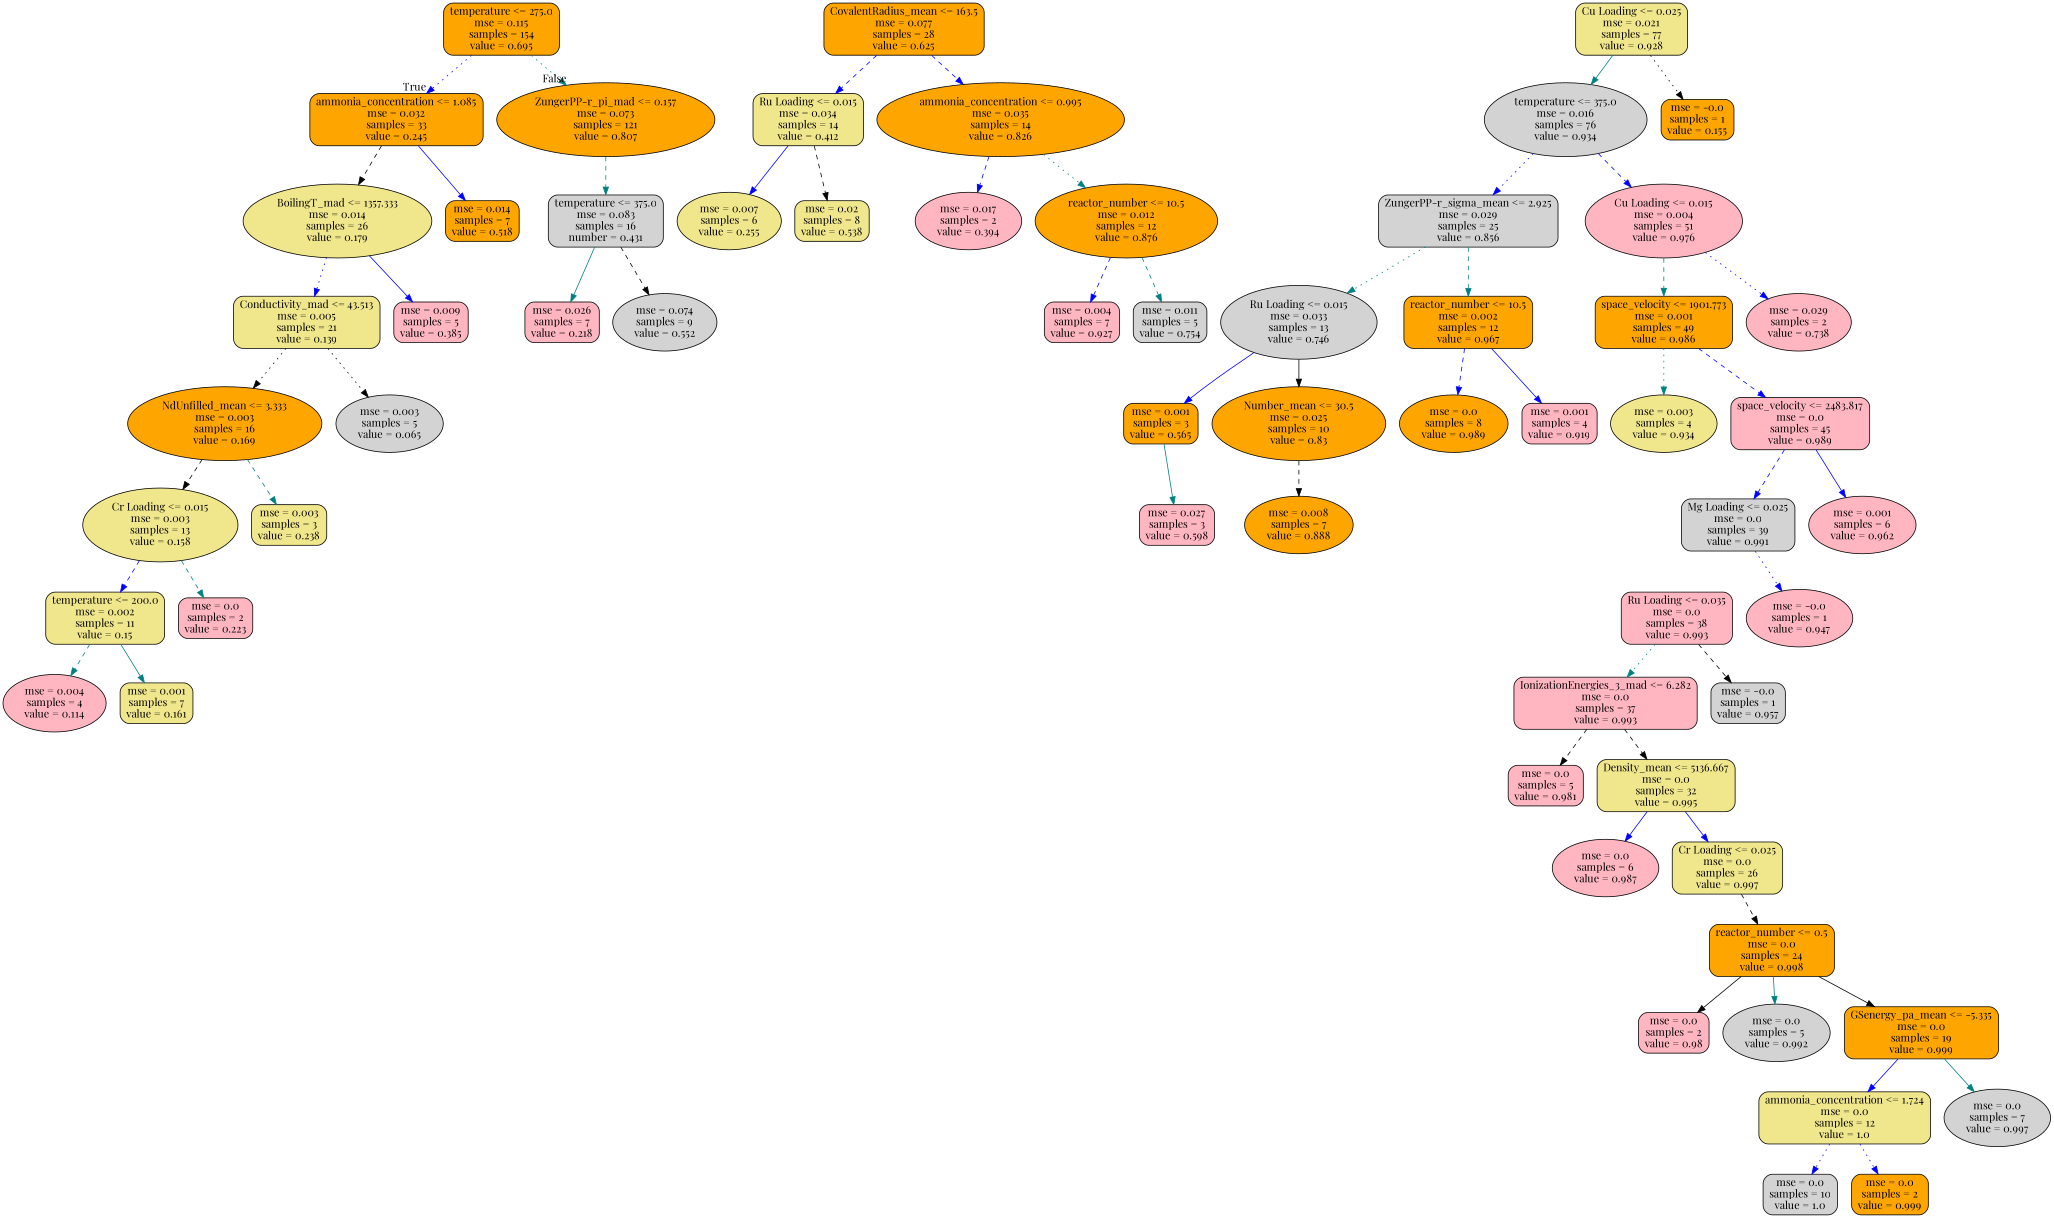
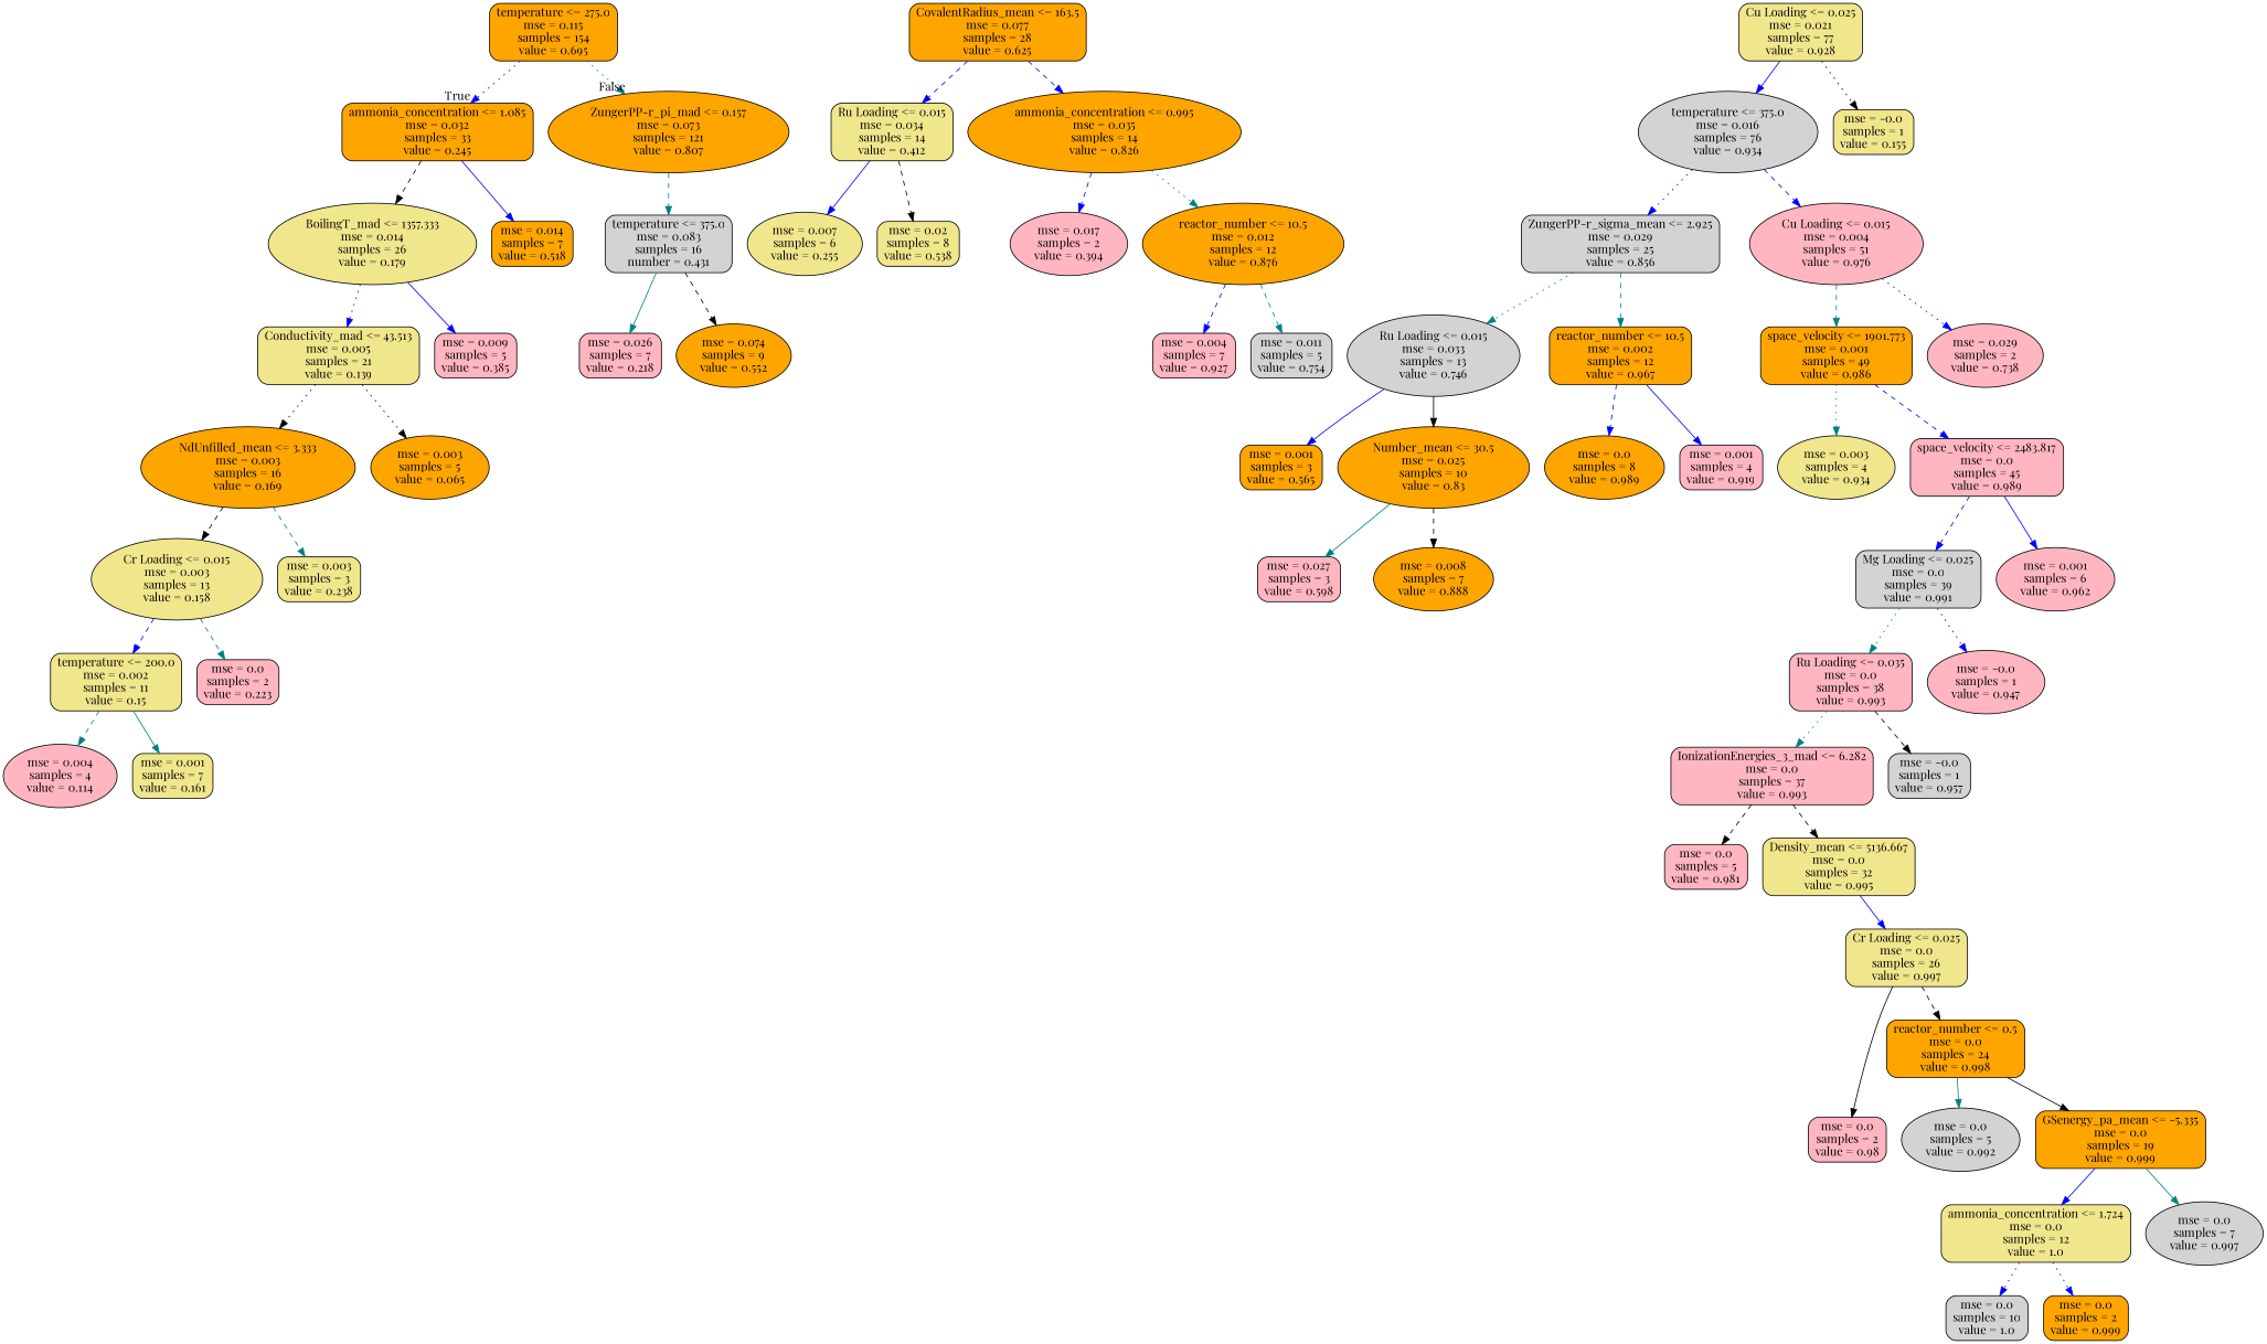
  digraph {
    fontname="Playfair Display"
    node [color=black fillcolor=lightpink fontname="Playfair Display" shape=box style="filled, rounded"]
    edge [color=blue fontname="Playfair Display" style=dashed]
    n1 [fillcolor=orange label="temperature <= 275.0\nmse = 0.115\nsamples = 154\nvalue = 0.695"]
    n2 [fillcolor=orange label="ammonia_concentration <= 1.085\nmse = 0.032\nsamples = 33\nvalue = 0.245"]
    n3 [fillcolor=orange label="ZungerPP-r_pi_mad <= 0.157\nmse = 0.073\nsamples = 121\nvalue = 0.807" shape=ellipse]
    n4 [fillcolor=khaki label="BoilingT_mad <= 1357.333\nmse = 0.014\nsamples = 26\nvalue = 0.179" shape=ellipse]
    n5 [fillcolor=orange label="mse = 0.014\nsamples = 7\nvalue = 0.518"]
    n6 [fillcolor=lightgrey label="temperature <= 375.0\nmse = 0.083\nsamples = 16\nnumber = 0.431"]
    n7 [fillcolor=khaki label="Conductivity_mad <= 43.513\nmse = 0.005\nsamples = 21\nvalue = 0.139"]
    n8 [label="mse = 0.009\nsamples = 5\nvalue = 0.385"]
    n9 [fillcolor=orange label="NdUnfilled_mean <= 3.333\nmse = 0.003\nsamples = 16\nvalue = 0.169" shape=ellipse]
-   n10 [fillcolor=lightgrey label="mse = 0.003\nsamples = 5\nvalue = 0.065" shape=ellipse]
+   n10 [fillcolor=orange label="mse = 0.003\nsamples = 5\nvalue = 0.065" shape=ellipse]
    n11 [fillcolor=khaki label="Cr Loading <= 0.015\nmse = 0.003\nsamples = 13\nvalue = 0.158" shape=ellipse]
    n12 [fillcolor=khaki label="mse = 0.003\nsamples = 3\nvalue = 0.238"]
    n13 [fillcolor=khaki label="temperature <= 200.0\nmse = 0.002\nsamples = 11\nvalue = 0.15"]
    n14 [label="mse = 0.0\nsamples = 2\nvalue = 0.223"]
    n15 [label="mse = 0.004\nsamples = 4\nvalue = 0.114" shape=ellipse]
    n16 [fillcolor=khaki label="mse = 0.001\nsamples = 7\nvalue = 0.161"]
    n17 [label="mse = 0.026\nsamples = 7\nvalue = 0.218"]
-   n18 [fillcolor=lightgrey label="mse = 0.074\nsamples = 9\nvalue = 0.552" shape=ellipse]
+   n18 [fillcolor=orange label="mse = 0.074\nsamples = 9\nvalue = 0.552" shape=ellipse]
    n19 [fillcolor=orange label="CovalentRadius_mean <= 163.5\nmse = 0.077\nsamples = 28\nvalue = 0.625"]
    n20 [fillcolor=khaki label="Ru Loading <= 0.015\nmse = 0.034\nsamples = 14\nvalue = 0.412"]
    n21 [fillcolor=orange label="ammonia_concentration <= 0.995\nmse = 0.035\nsamples = 14\nvalue = 0.826" shape=ellipse]
    n22 [fillcolor=khaki label="Cu Loading <= 0.025\nmse = 0.021\nsamples = 77\nvalue = 0.928"]
    n23 [fillcolor=lightgrey label="temperature <= 375.0\nmse = 0.016\nsamples = 76\nvalue = 0.934" shape=ellipse]
-   n24 [fillcolor=orange label="mse = -0.0\nsamples = 1\nvalue = 0.155"]
+   n24 [fillcolor=khaki label="mse = -0.0\nsamples = 1\nvalue = 0.155"]
    n25 [fillcolor=khaki label="mse = 0.007\nsamples = 6\nvalue = 0.255" shape=ellipse]
    n26 [fillcolor=khaki label="mse = 0.02\nsamples = 8\nvalue = 0.538"]
    n27 [label="mse = 0.017\nsamples = 2\nvalue = 0.394" shape=ellipse]
    n28 [fillcolor=orange label="reactor_number <= 10.5\nmse = 0.012\nsamples = 12\nvalue = 0.876" shape=ellipse]
    n29 [label="mse = 0.004\nsamples = 7\nvalue = 0.927"]
    n30 [fillcolor=lightgrey label="mse = 0.011\nsamples = 5\nvalue = 0.754"]
    n31 [fillcolor=lightgrey label="ZungerPP-r_sigma_mean <= 2.925\nmse = 0.029\nsamples = 25\nvalue = 0.856"]
    n32 [label="Cu Loading <= 0.015\nmse = 0.004\nsamples = 51\nvalue = 0.976" shape=ellipse]
    n33 [fillcolor=lightgrey label="Ru Loading <= 0.015\nmse = 0.033\nsamples = 13\nvalue = 0.746" shape=ellipse]
    n34 [fillcolor=orange label="reactor_number <= 10.5\nmse = 0.002\nsamples = 12\nvalue = 0.967"]
    n35 [fillcolor=orange label="space_velocity <= 1901.773\nmse = 0.001\nsamples = 49\nvalue = 0.986"]
    n36 [label="mse = 0.029\nsamples = 2\nvalue = 0.738" shape=ellipse]
    n37 [fillcolor=orange label="mse = 0.001\nsamples = 3\nvalue = 0.565"]
    n38 [fillcolor=orange label="Number_mean <= 30.5\nmse = 0.025\nsamples = 10\nvalue = 0.83" shape=ellipse]
    n39 [fillcolor=orange label="mse = 0.0\nsamples = 8\nvalue = 0.989" shape=ellipse]
    n40 [label="mse = 0.001\nsamples = 4\nvalue = 0.919"]
    n41 [fillcolor=orange label="mse = 0.008\nsamples = 7\nvalue = 0.888" shape=ellipse]
    n42 [label="mse = 0.027\nsamples = 3\nvalue = 0.598"]
    n43 [fillcolor=khaki label="mse = 0.003\nsamples = 4\nvalue = 0.934" shape=ellipse]
    n44 [label="space_velocity <= 2483.817\nmse = 0.0\nsamples = 45\nvalue = 0.989"]
    n45 [fillcolor=lightgrey label="Mg Loading <= 0.025\nmse = 0.0\nsamples = 39\nvalue = 0.991"]
    n46 [label="mse = 0.001\nsamples = 6\nvalue = 0.962" shape=ellipse]
    n47 [label="Ru Loading <= 0.035\nmse = 0.0\nsamples = 38\nvalue = 0.993"]
    n48 [label="mse = -0.0\nsamples = 1\nvalue = 0.947" shape=ellipse]
    n49 [label="IonizationEnergies_3_mad <= 6.282\nmse = 0.0\nsamples = 37\nvalue = 0.993"]
    n50 [fillcolor=lightgrey label="mse = -0.0\nsamples = 1\nvalue = 0.957"]
    n51 [label="mse = 0.0\nsamples = 5\nvalue = 0.981"]
    n52 [fillcolor=khaki label="Density_mean <= 5136.667\nmse = 0.0\nsamples = 32\nvalue = 0.995"]
-   n53 [label="mse = 0.0\nsamples = 6\nvalue = 0.987" shape=ellipse]
    n54 [fillcolor=khaki label="Cr Loading <= 0.025\nmse = 0.0\nsamples = 26\nvalue = 0.997"]
    n55 [fillcolor=orange label="reactor_number <= 0.5\nmse = 0.0\nsamples = 24\nvalue = 0.998"]
    n56 [label="mse = 0.0\nsamples = 2\nvalue = 0.98"]
    n57 [fillcolor=lightgrey label="mse = 0.0\nsamples = 5\nvalue = 0.992" shape=ellipse]
    n58 [fillcolor=orange label="GSenergy_pa_mean <= -5.335\nmse = 0.0\nsamples = 19\nvalue = 0.999"]
    n59 [fillcolor=khaki label="ammonia_concentration <= 1.724\nmse = 0.0\nsamples = 12\nvalue = 1.0"]
    n60 [fillcolor=lightgrey label="mse = 0.0\nsamples = 7\nvalue = 0.997" shape=ellipse]
    n61 [fillcolor=lightgrey label="mse = 0.0\nsamples = 10\nvalue = 1.0"]
    n62 [fillcolor=orange label="mse = 0.0\nsamples = 2\nvalue = 0.999"]
    n1 -> n2 [headlabel=True labelangle=45 labeldistance=2.5 style=dotted]
    n1 -> n3 [color=teal headlabel=False labelangle=-45 labeldistance=2.5 style=dotted]
    n2 -> n4 [color=black]
    n2 -> n5 [style=solid]
    n3 -> n6 [color=teal]
    n4 -> n7 [style=dotted]
    n4 -> n8 [style=solid]
    n6 -> n17 [color=teal style=solid]
    n6 -> n18 [color=black]
    n7 -> n9 [color=black style=dotted]
    n7 -> n10 [color=black style=dotted]
    n9 -> n11 [color=black]
    n9 -> n12 [color=teal]
    n11 -> n13
    n11 -> n14 [color=teal]
    n13 -> n15 [color=teal]
    n13 -> n16 [color=teal style=solid]
    n19 -> n20
    n19 -> n21
    n20 -> n25 [style=solid]
    n20 -> n26 [color=black]
    n21 -> n27
    n21 -> n28 [color=teal style=dotted]
-   n22 -> n23 [color=teal style=solid]
+   n22 -> n23 [style=solid]
    n22 -> n24 [color=black style=dotted]
    n23 -> n31 [style=dotted]
    n23 -> n32
    n28 -> n29
    n28 -> n30 [color=teal]
    n31 -> n33 [color=teal style=dotted]
    n31 -> n34 [color=teal]
    n32 -> n35 [color=teal]
    n32 -> n36 [style=dotted]
    n33 -> n37 [style=solid]
    n33 -> n38 [color=black style=solid]
    n34 -> n39
    n34 -> n40 [style=solid]
    n35 -> n43 [color=teal style=dotted]
    n35 -> n44
    n38 -> n41 [color=black]
-   n37 -> n42 [color=teal style=solid]
+   n38 -> n42 [color=teal style=solid]
    n44 -> n45
    n44 -> n46 [style=solid]
+   n45 -> n47 [color=teal style=dotted]
    n45 -> n48 [style=dotted]
    n47 -> n49 [color=teal style=dotted]
    n47 -> n50 [color=black]
    n49 -> n51 [color=black]
    n49 -> n52 [color=black]
-   n52 -> n53 [style=solid]
    n52 -> n54 [style=solid]
    n54 -> n55 [color=black]
-   n55 -> n56 [color=black style=solid]
+   n54 -> n56 [color=black style=solid]
    n55 -> n57 [color=teal style=solid]
    n55 -> n58 [color=black style=solid]
    n58 -> n59 [style=solid]
    n58 -> n60 [color=teal style=solid]
    n59 -> n61 [style=dotted]
    n59 -> n62 [style=dotted]
  }
